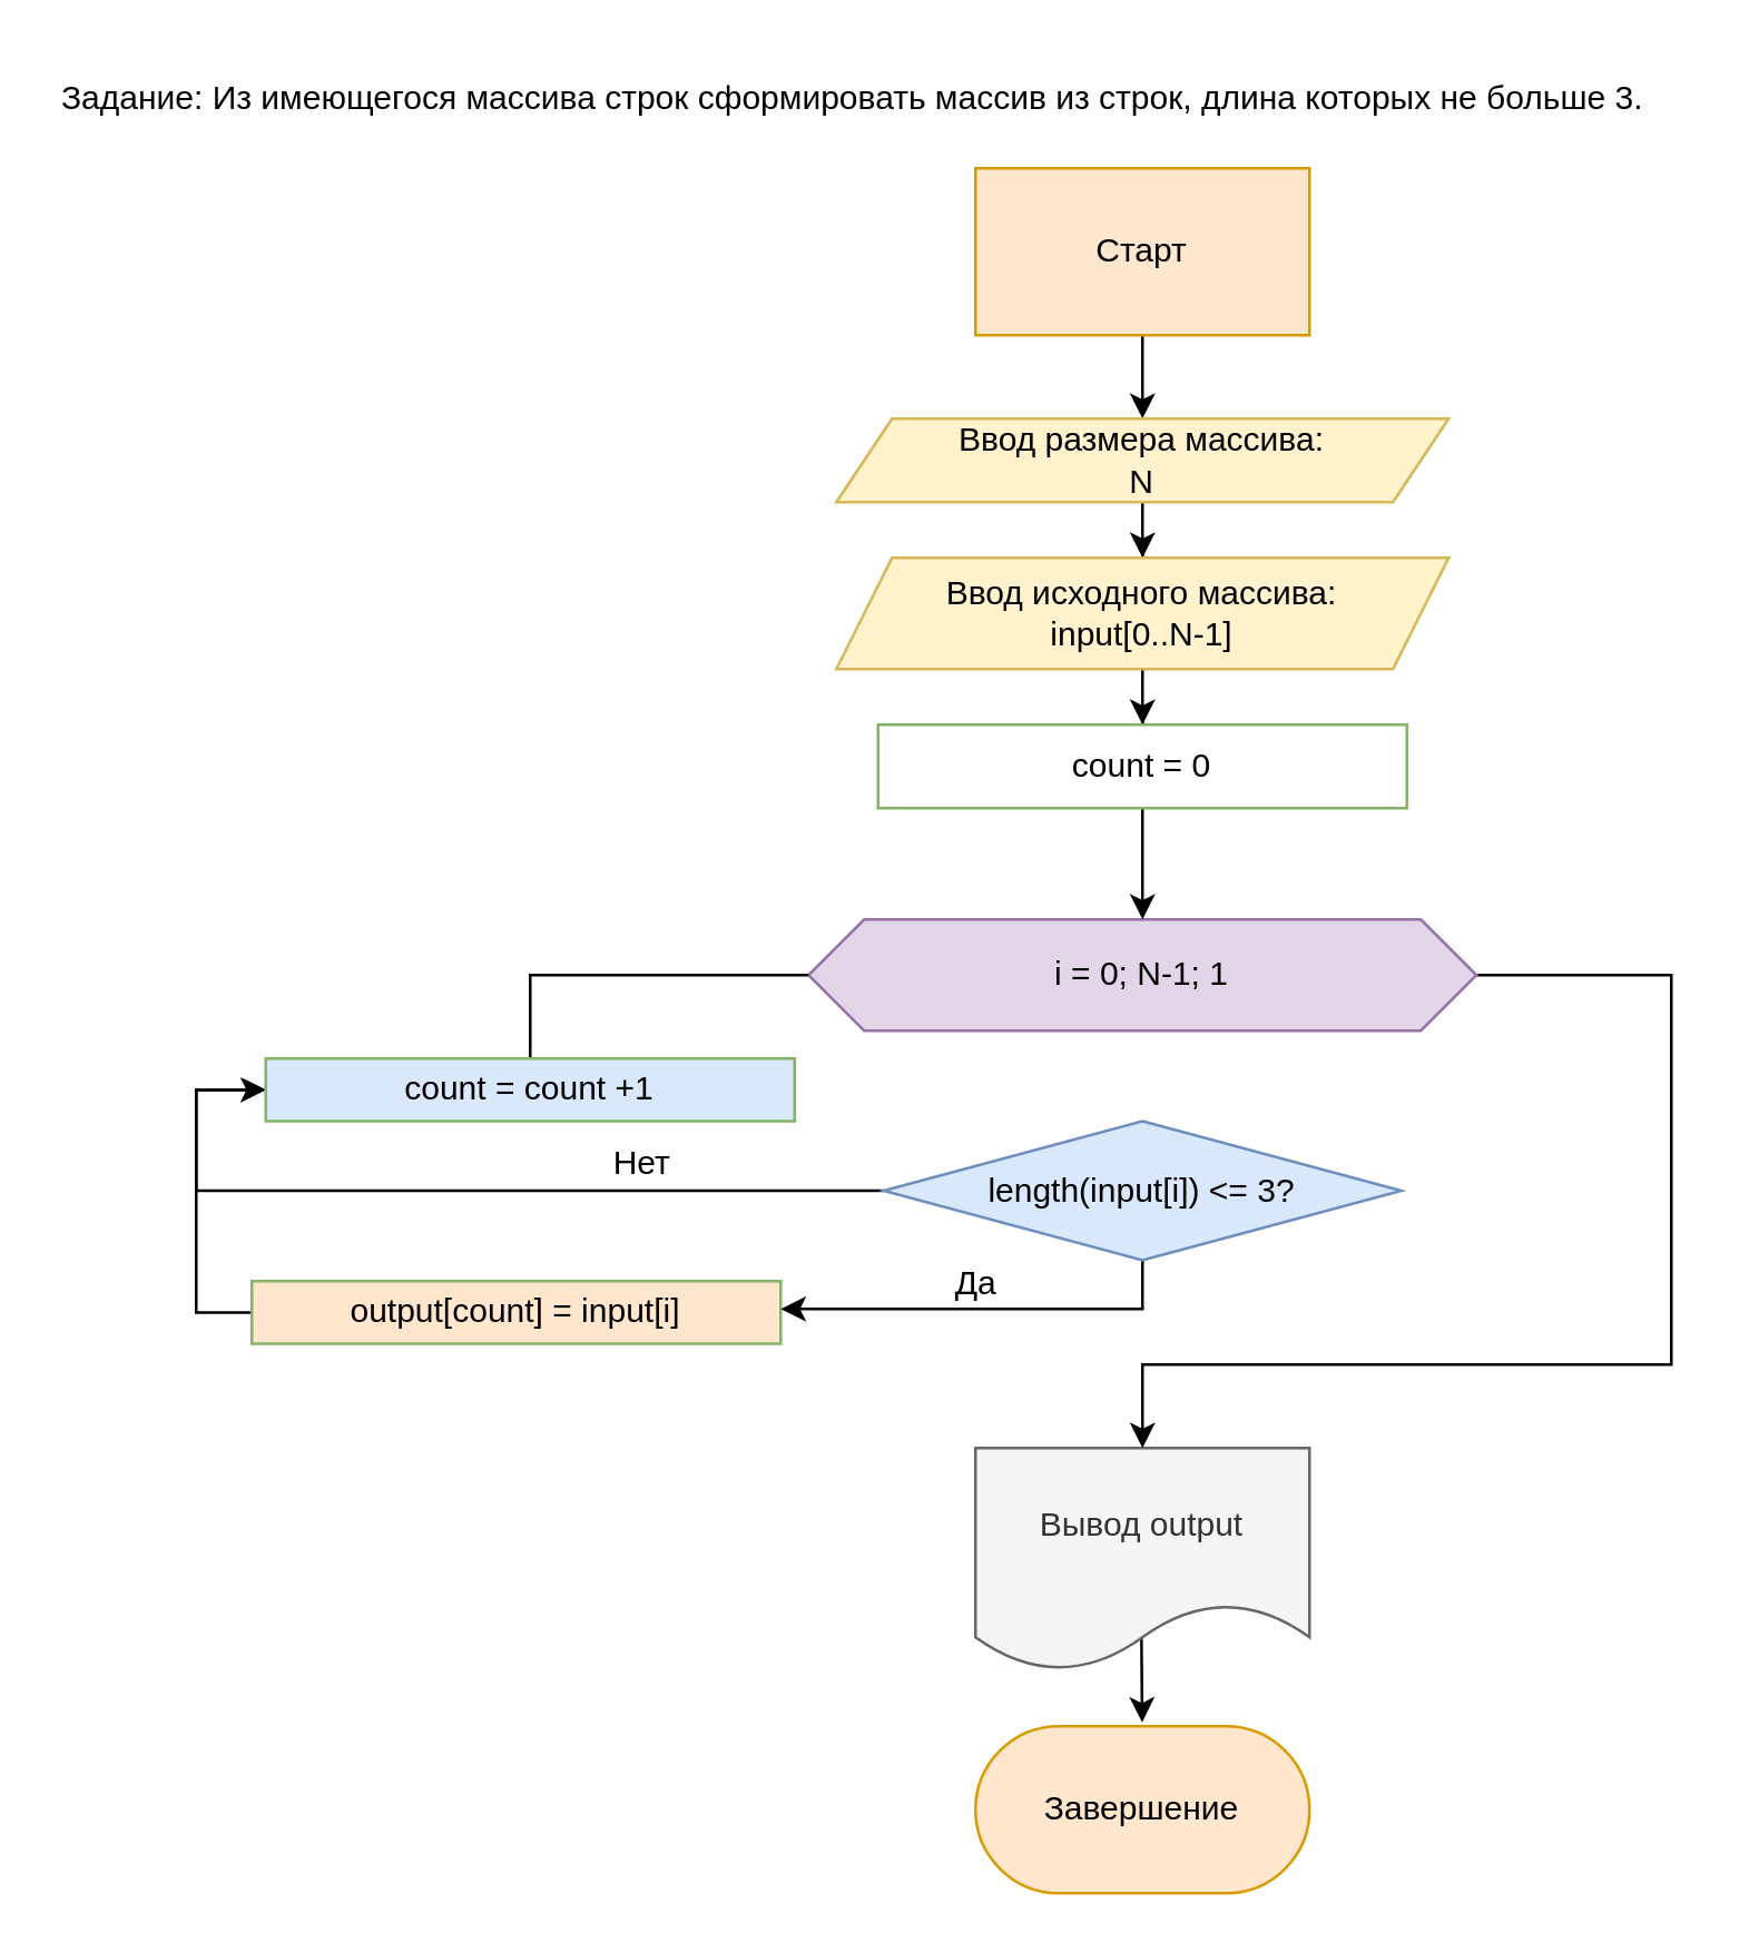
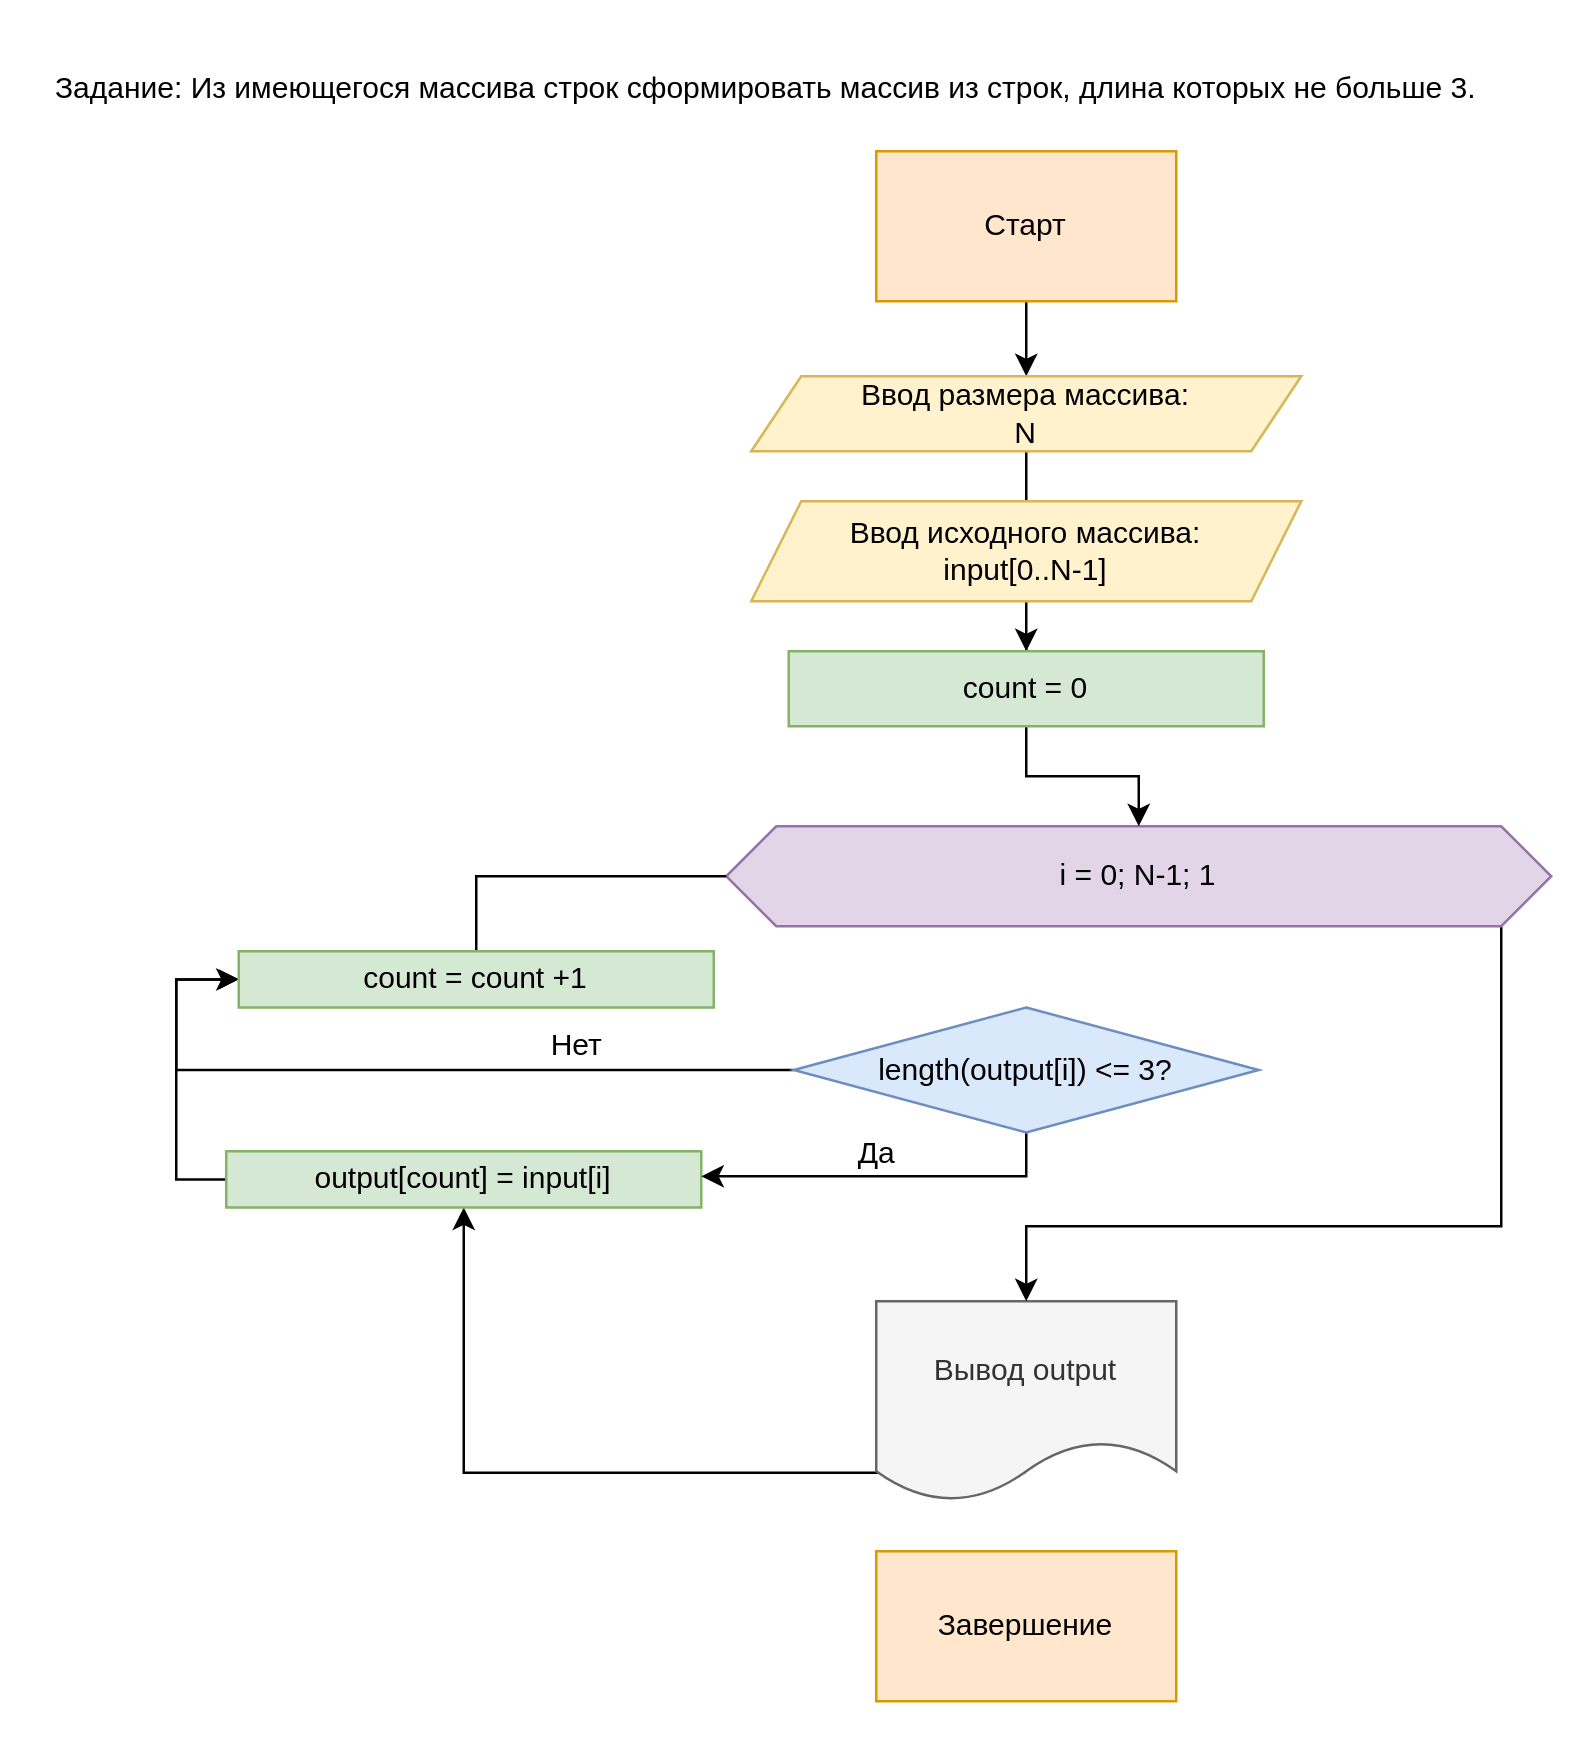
  <mxCell id="0" />
  <mxCell id="1" parent="0" />
  <mxCell id="2" style="edgeStyle=orthogonalEdgeStyle;rounded=0;orthogonalLoop=1;jettySize=auto;html=1;exitX=0.5;exitY=1;exitDx=0;exitDy=0;entryX=0.5;entryY=0;entryDx=0;entryDy=0;" parent="1" source="3" target="5" edge="1"><mxGeometry relative="1" as="geometry" /></mxCell>
  <mxCell id="3" value="Старт" style="whiteSpace=wrap;html=1;fillColor=#ffe6cc;strokeColor=#d79b00;arcSize=50;rounded=0;" parent="1" vertex="1"><mxGeometry x="350" y="60" width="120" height="60" as="geometry" /></mxCell>
- <mxCell id="4" style="edgeStyle=orthogonalEdgeStyle;rounded=0;orthogonalLoop=1;jettySize=auto;html=1;entryX=0.5;entryY=0;entryDx=0;entryDy=0;" parent="1" source="5" target="11" edge="1"><mxGeometry relative="1" as="geometry" /></mxCell>
+ <mxCell id="4" style="edgeStyle=orthogonalEdgeStyle;rounded=0;orthogonalLoop=1;jettySize=auto;html=1;entryX=0.5;entryY=0;entryDx=0;entryDy=0;endArrow=none;" parent="1" source="5" target="11" edge="1"><mxGeometry relative="1" as="geometry" /></mxCell>
  <mxCell id="5" value="Ввод размера массива:&lt;br&gt;N" style="shape=parallelogram;perimeter=parallelogramPerimeter;whiteSpace=wrap;html=1;fixedSize=1;fillColor=#fff2cc;strokeColor=#d6b656;" parent="1" vertex="1"><mxGeometry x="300" y="150" width="220" height="30" as="geometry" /></mxCell>
- <mxCell id="6" style="edgeStyle=orthogonalEdgeStyle;rounded=0;orthogonalLoop=1;jettySize=auto;html=1;entryX=0.499;entryY=-0.023;entryDx=0;entryDy=0;entryPerimeter=0;exitX=0.497;exitY=0.857;exitDx=0;exitDy=0;exitPerimeter=0;" parent="1" source="7" target="9" edge="1"><mxGeometry relative="1" as="geometry" /></mxCell>
+ <mxCell id="6" style="edgeStyle=orthogonalEdgeStyle;rounded=0;orthogonalLoop=1;jettySize=auto;html=1;exitX=0.497;exitY=0.857;exitDx=0;exitDy=0;exitPerimeter=0;" parent="1" source="7" target="15" edge="1"><mxGeometry relative="1" as="geometry" /></mxCell>
  <mxCell id="7" value="Вывод output" style="shape=document;whiteSpace=wrap;html=1;boundedLbl=1;fillColor=#f5f5f5;fontColor=#333333;strokeColor=#666666;" parent="1" vertex="1"><mxGeometry x="350" y="520" width="120" height="80" as="geometry" /></mxCell>
  <mxCell id="8" value="Задание: Из имеющегося массива строк сформировать массив из строк, длина которых не больше 3." style="text;html=1;align=left;verticalAlign=middle;resizable=0;points=[];autosize=1;strokeColor=none;fillColor=none;" parent="1" vertex="1"><mxGeometry x="20" y="20" width="590" height="30" as="geometry" /></mxCell>
- <mxCell id="9" value="Завершение" style="rounded=1;whiteSpace=wrap;html=1;fillColor=#ffe6cc;strokeColor=#d79b00;arcSize=50;" parent="1" vertex="1"><mxGeometry x="350" y="620" width="120" height="60" as="geometry" /></mxCell>
+ <mxCell id="9" value="Завершение" style="whiteSpace=wrap;html=1;fillColor=#ffe6cc;strokeColor=#d79b00;arcSize=50;rounded=0;" parent="1" vertex="1"><mxGeometry x="350" y="620" width="120" height="60" as="geometry" /></mxCell>
  <mxCell id="10" value="" style="edgeStyle=orthogonalEdgeStyle;rounded=0;orthogonalLoop=1;jettySize=auto;html=1;" edge="1" parent="1" source="11" target="17"><mxGeometry relative="1" as="geometry" /></mxCell>
  <mxCell id="11" value="Ввод исходного массива:&lt;br&gt;input[0..N-1]" style="shape=parallelogram;perimeter=parallelogramPerimeter;whiteSpace=wrap;html=1;fixedSize=1;fillColor=#fff2cc;strokeColor=#d6b656;" parent="1" vertex="1"><mxGeometry x="300" y="200" width="220" height="40" as="geometry" /></mxCell>
  <mxCell id="12" style="edgeStyle=orthogonalEdgeStyle;rounded=0;orthogonalLoop=1;jettySize=auto;html=1;entryX=0.5;entryY=0;entryDx=0;entryDy=0;" edge="1" parent="1" source="13" target="7"><mxGeometry relative="1" as="geometry"><mxPoint x="410" y="490" as="targetPoint" /><Array as="points"><mxPoint x="600" y="350" /><mxPoint x="600" y="490" /><mxPoint x="410" y="490" /></Array></mxGeometry></mxCell>
- <mxCell id="13" value="i = 0; N-1; 1" style="shape=hexagon;perimeter=hexagonPerimeter2;whiteSpace=wrap;html=1;fixedSize=1;fillColor=#e1d5e7;strokeColor=#9673a6;" parent="1" vertex="1"><mxGeometry x="290" y="330" width="240" height="40" as="geometry" /></mxCell>
+ <mxCell id="13" value="i = 0; N-1; 1" style="shape=hexagon;perimeter=hexagonPerimeter2;whiteSpace=wrap;html=1;fixedSize=1;fillColor=#e1d5e7;strokeColor=#9673a6;" parent="1" vertex="1"><mxGeometry x="290" y="330" width="330" height="40" as="geometry" /></mxCell>
  <mxCell id="14" style="edgeStyle=orthogonalEdgeStyle;rounded=0;orthogonalLoop=1;jettySize=auto;html=1;entryX=0;entryY=0.5;entryDx=0;entryDy=0;endArrow=open;" edge="1" parent="1" source="15" target="22"><mxGeometry relative="1" as="geometry"><mxPoint x="90" y="390" as="targetPoint" /><Array as="points"><mxPoint x="70" y="471" /><mxPoint x="70" y="391" /></Array></mxGeometry></mxCell>
- <mxCell id="15" value="output[count] = input[i]" style="rounded=0;whiteSpace=wrap;html=1;fillColor=#ffe6cc;strokeColor=#82b366;" parent="1" vertex="1"><mxGeometry x="90" y="460" width="190" height="22.5" as="geometry" /></mxCell>
+ <mxCell id="15" value="output[count] = input[i]" style="rounded=0;whiteSpace=wrap;html=1;fillColor=#d5e8d4;strokeColor=#82b366;" parent="1" vertex="1"><mxGeometry x="90" y="460" width="190" height="22.5" as="geometry" /></mxCell>
  <mxCell id="16" value="" style="edgeStyle=orthogonalEdgeStyle;rounded=0;orthogonalLoop=1;jettySize=auto;html=1;" edge="1" parent="1" source="17" target="13"><mxGeometry relative="1" as="geometry" /></mxCell>
- <mxCell id="17" value="count = 0" style="rounded=0;whiteSpace=wrap;html=1;fillColor=#ffffff;strokeColor=#82b366;" vertex="1" parent="1"><mxGeometry x="315" y="260" width="190" height="30" as="geometry" /></mxCell>
+ <mxCell id="17" value="count = 0" style="rounded=0;whiteSpace=wrap;html=1;fillColor=#d5e8d4;strokeColor=#82b366;" vertex="1" parent="1"><mxGeometry x="315" y="260" width="190" height="30" as="geometry" /></mxCell>
  <mxCell id="18" style="edgeStyle=orthogonalEdgeStyle;rounded=0;orthogonalLoop=1;jettySize=auto;html=1;entryX=0;entryY=0.5;entryDx=0;entryDy=0;" edge="1" parent="1" source="20" target="22"><mxGeometry relative="1" as="geometry"><Array as="points"><mxPoint x="70" y="427" /><mxPoint x="70" y="391" /></Array></mxGeometry></mxCell>
  <mxCell id="19" style="edgeStyle=orthogonalEdgeStyle;rounded=0;orthogonalLoop=1;jettySize=auto;html=1;" edge="1" parent="1" source="20"><mxGeometry relative="1" as="geometry"><mxPoint x="280" y="470" as="targetPoint" /><Array as="points"><mxPoint x="410" y="470" /></Array></mxGeometry></mxCell>
- <mxCell id="20" value="length(input[i]) &amp;lt;= 3?" style="rhombus;whiteSpace=wrap;html=1;fillColor=#dae8fc;strokeColor=#6c8ebf;" vertex="1" parent="1"><mxGeometry x="317" y="402.5" width="186" height="50" as="geometry" /></mxCell>
+ <mxCell id="20" value="length(output[i]) &amp;lt;= 3?" style="rhombus;whiteSpace=wrap;html=1;fillColor=#dae8fc;strokeColor=#6c8ebf;" vertex="1" parent="1"><mxGeometry x="317" y="402.5" width="186" height="50" as="geometry" /></mxCell>
  <mxCell id="21" style="edgeStyle=orthogonalEdgeStyle;rounded=0;orthogonalLoop=1;jettySize=auto;html=1;entryX=0;entryY=0.5;entryDx=0;entryDy=0;endArrow=none;" edge="1" parent="1" source="22" target="13"><mxGeometry relative="1" as="geometry"><mxPoint x="270" y="350" as="targetPoint" /><Array as="points"><mxPoint x="190" y="350" /></Array></mxGeometry></mxCell>
- <mxCell id="22" value="count = count +1" style="rounded=0;whiteSpace=wrap;html=1;fillColor=#dae8fc;strokeColor=#82b366;" vertex="1" parent="1"><mxGeometry x="95" y="380" width="190" height="22.5" as="geometry" /></mxCell>
+ <mxCell id="22" value="count = count +1" style="rounded=0;whiteSpace=wrap;html=1;fillColor=#d5e8d4;strokeColor=#82b366;" vertex="1" parent="1"><mxGeometry x="95" y="380" width="190" height="22.5" as="geometry" /></mxCell>
  <mxCell id="23" value="Да" style="text;html=1;align=center;verticalAlign=middle;resizable=0;points=[];autosize=1;strokeColor=none;fillColor=none;" vertex="1" parent="1"><mxGeometry x="330" y="446" width="40" height="30" as="geometry" /></mxCell>
  <mxCell id="24" value="Нет" style="text;html=1;align=center;verticalAlign=middle;resizable=0;points=[];autosize=1;strokeColor=none;fillColor=none;" vertex="1" parent="1"><mxGeometry x="210" y="402.5" width="40" height="30" as="geometry" /></mxCell>
